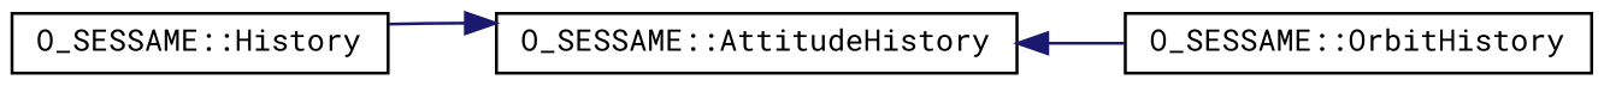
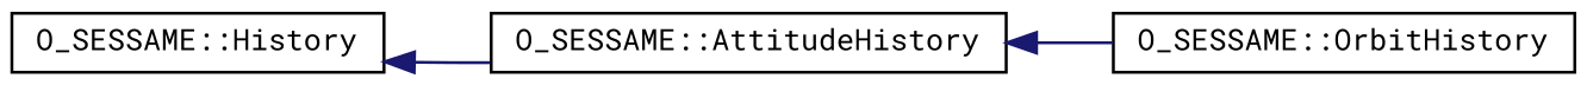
  digraph {
    fontname="Roboto Mono"
    rankdir=LR
    node [color=black fillcolor=white fontname="Roboto Mono" fontsize=10 shape=record style=filled]
    edge [color=midnightblue dir=back fontname="Roboto Mono" fontsize=10 labelfontname=Helvetica labelfontsize=10 style=solid]
    n1 [height=0.2 label="O_SESSAME::History" width=0.4]
    n2 [height=0.2 label="O_SESSAME::AttitudeHistory" width=0.4]
    n3 [height=0.2 label="O_SESSAME::OrbitHistory" width=0.4]
-   n2 -> n1
+   n1 -> n2
    n2 -> n3
  }
